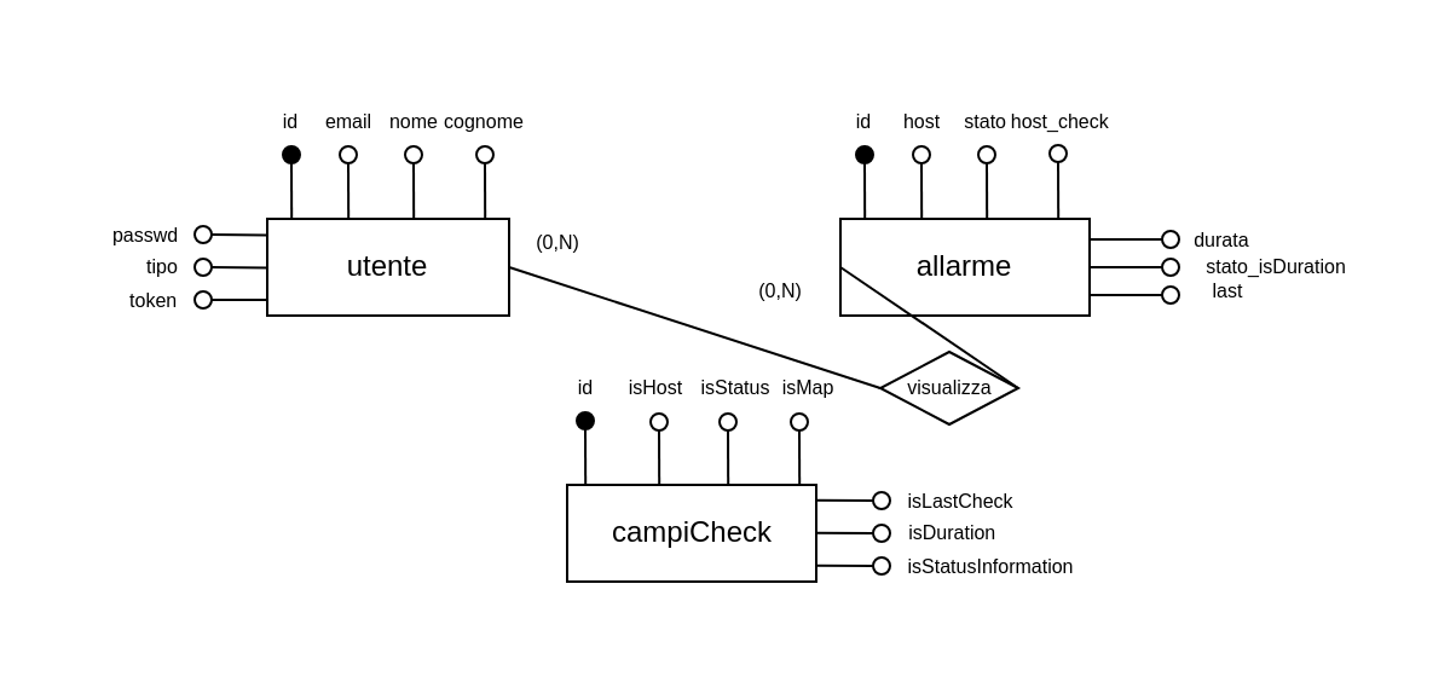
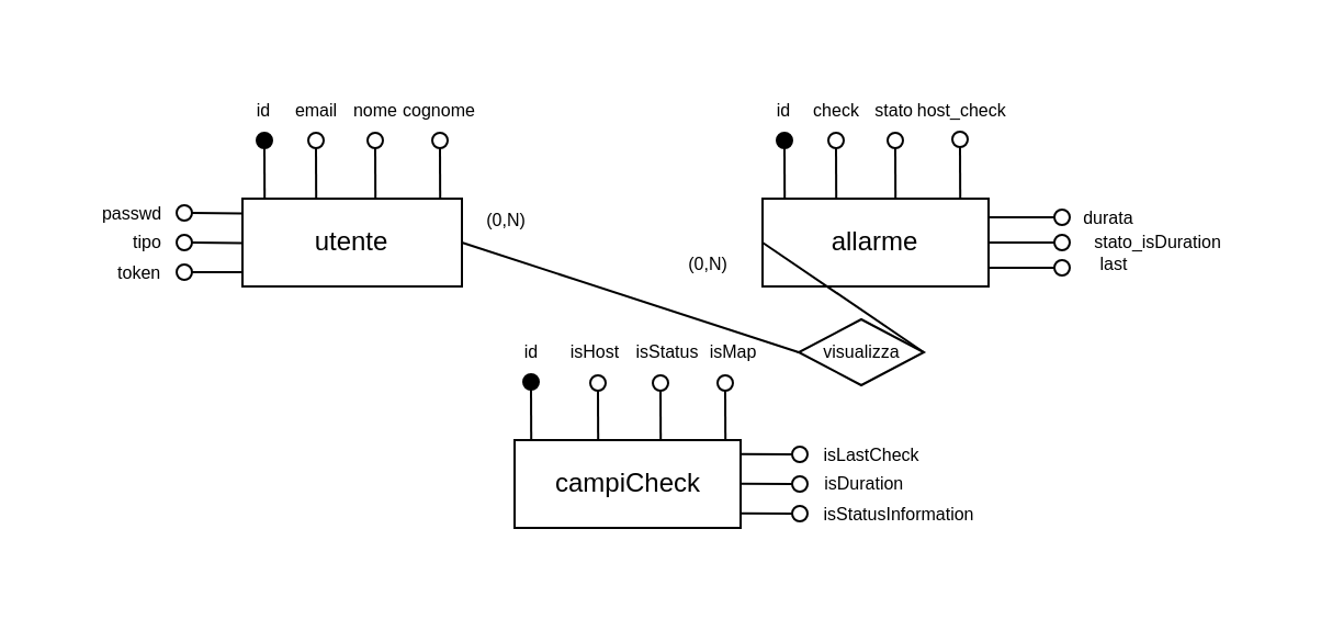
  <mxCell id="0" />
  <mxCell id="1" parent="0" />
  <mxCell id="2" value="" style="rounded=0;whiteSpace=wrap;html=1;fontSize=8;fillColor=#FFFFFF;fontColor=#FFFFFF;strokeColor=#FFFFFF;" vertex="1" parent="1"><mxGeometry x="20" y="20" width="560" height="240" as="geometry" /></mxCell>
  <mxCell id="3" value="" style="rounded=0;whiteSpace=wrap;html=1;" vertex="1" parent="1"><mxGeometry x="234" y="200" width="103" height="40" as="geometry" /></mxCell>
  <mxCell id="4" value="campiCheck" style="text;html=1;strokeColor=none;fillColor=none;align=center;verticalAlign=middle;whiteSpace=wrap;rounded=0;" vertex="1" parent="1"><mxGeometry x="265.5" y="210" width="40" height="20" as="geometry" /></mxCell>
  <mxCell id="5" value="" style="rounded=0;whiteSpace=wrap;html=1;" vertex="1" parent="1"><mxGeometry x="110" y="90" width="100" height="40" as="geometry" /></mxCell>
  <mxCell id="6" value="utente" style="text;html=1;strokeColor=none;fillColor=none;align=center;verticalAlign=middle;whiteSpace=wrap;rounded=0;" vertex="1" parent="1"><mxGeometry x="140" y="100" width="40" height="20" as="geometry" /></mxCell>
  <mxCell id="7" value="" style="endArrow=none;html=1;entryX=0.5;entryY=1;entryDx=0;entryDy=0;exitX=0.03;exitY=0;exitDx=0;exitDy=0;exitPerimeter=0;" edge="1" parent="1" target="8"><mxGeometry width="50" height="50" relative="1" as="geometry"><mxPoint x="120.1" y="90" as="sourcePoint" /><mxPoint x="126.5" y="30" as="targetPoint" /></mxGeometry></mxCell>
  <mxCell id="8" value="" style="ellipse;whiteSpace=wrap;html=1;aspect=fixed;fontSize=10;fillColor=#000000;" vertex="1" parent="1"><mxGeometry x="116.5" y="60" width="7" height="7" as="geometry" /></mxCell>
  <mxCell id="9" value="" style="endArrow=none;html=1;entryX=0.5;entryY=1;entryDx=0;entryDy=0;exitX=0.03;exitY=0;exitDx=0;exitDy=0;exitPerimeter=0;" edge="1" parent="1" target="10"><mxGeometry width="50" height="50" relative="1" as="geometry"><mxPoint x="143.6" y="90" as="sourcePoint" /><mxPoint x="150" y="30" as="targetPoint" /></mxGeometry></mxCell>
  <mxCell id="10" value="" style="ellipse;whiteSpace=wrap;html=1;aspect=fixed;fontSize=10;" vertex="1" parent="1"><mxGeometry x="140" y="60" width="7" height="7" as="geometry" /></mxCell>
  <mxCell id="11" value="" style="endArrow=none;html=1;entryX=0.5;entryY=1;entryDx=0;entryDy=0;exitX=0.03;exitY=0;exitDx=0;exitDy=0;exitPerimeter=0;" edge="1" parent="1" target="12"><mxGeometry width="50" height="50" relative="1" as="geometry"><mxPoint x="170.6" y="90" as="sourcePoint" /><mxPoint x="177" y="30" as="targetPoint" /></mxGeometry></mxCell>
  <mxCell id="12" value="" style="ellipse;whiteSpace=wrap;html=1;aspect=fixed;fontSize=10;" vertex="1" parent="1"><mxGeometry x="167" y="60" width="7" height="7" as="geometry" /></mxCell>
  <mxCell id="13" value="" style="endArrow=none;html=1;entryX=0.5;entryY=1;entryDx=0;entryDy=0;exitX=0.03;exitY=0;exitDx=0;exitDy=0;exitPerimeter=0;" edge="1" parent="1" target="14"><mxGeometry width="50" height="50" relative="1" as="geometry"><mxPoint x="200.1" y="90" as="sourcePoint" /><mxPoint x="206.5" y="30" as="targetPoint" /></mxGeometry></mxCell>
  <mxCell id="14" value="" style="ellipse;whiteSpace=wrap;html=1;aspect=fixed;fontSize=10;" vertex="1" parent="1"><mxGeometry x="196.5" y="60" width="7" height="7" as="geometry" /></mxCell>
  <mxCell id="15" value="id" style="text;html=1;strokeColor=none;fillColor=none;align=center;verticalAlign=middle;whiteSpace=wrap;rounded=0;fontSize=8;" vertex="1" parent="1"><mxGeometry x="100" y="40" width="40" height="20" as="geometry" /></mxCell>
  <mxCell id="16" value="email" style="text;html=1;strokeColor=none;fillColor=none;align=center;verticalAlign=middle;whiteSpace=wrap;rounded=0;fontSize=8;" vertex="1" parent="1"><mxGeometry x="123.5" y="40" width="40" height="20" as="geometry" /></mxCell>
  <mxCell id="17" value="nome" style="text;html=1;strokeColor=none;fillColor=none;align=center;verticalAlign=middle;whiteSpace=wrap;rounded=0;fontSize=8;" vertex="1" parent="1"><mxGeometry x="150.5" y="40" width="40" height="20" as="geometry" /></mxCell>
  <mxCell id="18" value="cognome" style="text;html=1;strokeColor=none;fillColor=none;align=center;verticalAlign=middle;whiteSpace=wrap;rounded=0;fontSize=8;" vertex="1" parent="1"><mxGeometry x="180" y="40" width="40" height="20" as="geometry" /></mxCell>
  <mxCell id="19" value="" style="endArrow=none;html=1;fontSize=8;entryX=-0.002;entryY=0.168;entryDx=0;entryDy=0;entryPerimeter=0;exitX=1;exitY=0.5;exitDx=0;exitDy=0;" edge="1" parent="1" source="20" target="5"><mxGeometry width="50" height="50" relative="1" as="geometry"><mxPoint x="80" y="98" as="sourcePoint" /><mxPoint x="110" y="96.84" as="targetPoint" /></mxGeometry></mxCell>
  <mxCell id="20" value="" style="ellipse;whiteSpace=wrap;html=1;aspect=fixed;fontSize=10;" vertex="1" parent="1"><mxGeometry x="80" y="93" width="7" height="7" as="geometry" /></mxCell>
  <mxCell id="21" value="" style="endArrow=none;html=1;fontSize=8;entryX=-0.002;entryY=0.168;entryDx=0;entryDy=0;entryPerimeter=0;exitX=1;exitY=0.5;exitDx=0;exitDy=0;" edge="1" parent="1" source="22"><mxGeometry width="50" height="50" relative="1" as="geometry"><mxPoint x="80.2" y="111.5" as="sourcePoint" /><mxPoint x="110" y="110.22" as="targetPoint" /></mxGeometry></mxCell>
  <mxCell id="22" value="" style="ellipse;whiteSpace=wrap;html=1;aspect=fixed;fontSize=10;" vertex="1" parent="1"><mxGeometry x="80" y="106.5" width="7" height="7" as="geometry" /></mxCell>
  <mxCell id="23" value="" style="endArrow=none;html=1;fontSize=8;entryX=-0.004;entryY=0.837;entryDx=0;entryDy=0;entryPerimeter=0;exitX=1;exitY=0.5;exitDx=0;exitDy=0;" edge="1" parent="1" source="24" target="5"><mxGeometry width="50" height="50" relative="1" as="geometry"><mxPoint x="80.2" y="125" as="sourcePoint" /><mxPoint x="110" y="123.72" as="targetPoint" /></mxGeometry></mxCell>
  <mxCell id="24" value="" style="ellipse;whiteSpace=wrap;html=1;aspect=fixed;fontSize=10;" vertex="1" parent="1"><mxGeometry x="80" y="120" width="7" height="7" as="geometry" /></mxCell>
  <mxCell id="25" value="passwd" style="text;html=1;strokeColor=none;fillColor=none;align=center;verticalAlign=middle;whiteSpace=wrap;rounded=0;fontSize=8;" vertex="1" parent="1"><mxGeometry x="40" y="86.5" width="40" height="20" as="geometry" /></mxCell>
  <mxCell id="26" value="tipo" style="text;html=1;strokeColor=none;fillColor=none;align=center;verticalAlign=middle;whiteSpace=wrap;rounded=0;fontSize=8;" vertex="1" parent="1"><mxGeometry x="47" y="100" width="40" height="20" as="geometry" /></mxCell>
  <mxCell id="27" value="&amp;nbsp; &amp;nbsp;token" style="text;html=1;strokeColor=none;fillColor=none;align=center;verticalAlign=middle;whiteSpace=wrap;rounded=0;fontSize=8;" vertex="1" parent="1"><mxGeometry x="40" y="113.5" width="40" height="20" as="geometry" /></mxCell>
  <mxCell id="28" value="" style="rounded=0;whiteSpace=wrap;html=1;" vertex="1" parent="1"><mxGeometry x="347" y="90" width="103" height="40" as="geometry" /></mxCell>
  <mxCell id="29" value="allarme" style="text;html=1;strokeColor=none;fillColor=none;align=center;verticalAlign=middle;whiteSpace=wrap;rounded=0;" vertex="1" parent="1"><mxGeometry x="377" y="100" width="43" height="20" as="geometry" /></mxCell>
  <mxCell id="30" value="" style="endArrow=none;html=1;entryX=0.5;entryY=1;entryDx=0;entryDy=0;exitX=0.03;exitY=0;exitDx=0;exitDy=0;exitPerimeter=0;" edge="1" parent="1" target="31"><mxGeometry width="50" height="50" relative="1" as="geometry"><mxPoint x="357.1" y="90" as="sourcePoint" /><mxPoint x="363.5" y="30" as="targetPoint" /></mxGeometry></mxCell>
  <mxCell id="31" value="" style="ellipse;whiteSpace=wrap;html=1;aspect=fixed;fontSize=10;fillColor=#000000;" vertex="1" parent="1"><mxGeometry x="353.5" y="60" width="7" height="7" as="geometry" /></mxCell>
  <mxCell id="32" value="" style="endArrow=none;html=1;entryX=0.5;entryY=1;entryDx=0;entryDy=0;exitX=0.03;exitY=0;exitDx=0;exitDy=0;exitPerimeter=0;" edge="1" parent="1" target="33"><mxGeometry width="50" height="50" relative="1" as="geometry"><mxPoint x="380.6" y="90" as="sourcePoint" /><mxPoint x="387" y="30" as="targetPoint" /></mxGeometry></mxCell>
  <mxCell id="33" value="" style="ellipse;whiteSpace=wrap;html=1;aspect=fixed;fontSize=10;" vertex="1" parent="1"><mxGeometry x="377" y="60" width="7" height="7" as="geometry" /></mxCell>
  <mxCell id="34" value="" style="endArrow=none;html=1;entryX=0.5;entryY=1;entryDx=0;entryDy=0;exitX=0.03;exitY=0;exitDx=0;exitDy=0;exitPerimeter=0;" edge="1" parent="1" target="35"><mxGeometry width="50" height="50" relative="1" as="geometry"><mxPoint x="407.6" y="90" as="sourcePoint" /><mxPoint x="414" y="30" as="targetPoint" /></mxGeometry></mxCell>
  <mxCell id="35" value="" style="ellipse;whiteSpace=wrap;html=1;aspect=fixed;fontSize=10;" vertex="1" parent="1"><mxGeometry x="404" y="60" width="7" height="7" as="geometry" /></mxCell>
  <mxCell id="36" value="" style="endArrow=none;html=1;entryX=0.5;entryY=1;entryDx=0;entryDy=0;exitX=0.03;exitY=0;exitDx=0;exitDy=0;exitPerimeter=0;" edge="1" parent="1" target="37"><mxGeometry width="50" height="50" relative="1" as="geometry"><mxPoint x="437.1" y="89.5" as="sourcePoint" /><mxPoint x="443.5" y="29.5" as="targetPoint" /></mxGeometry></mxCell>
  <mxCell id="37" value="" style="ellipse;whiteSpace=wrap;html=1;aspect=fixed;fontSize=10;" vertex="1" parent="1"><mxGeometry x="433.5" y="59.5" width="7" height="7" as="geometry" /></mxCell>
  <mxCell id="38" value="id" style="text;html=1;strokeColor=none;fillColor=none;align=center;verticalAlign=middle;whiteSpace=wrap;rounded=0;fontSize=8;" vertex="1" parent="1"><mxGeometry x="337" y="40" width="40" height="20" as="geometry" /></mxCell>
- <mxCell id="39" value="host" style="text;html=1;strokeColor=none;fillColor=none;align=center;verticalAlign=middle;whiteSpace=wrap;rounded=0;fontSize=8;" vertex="1" parent="1"><mxGeometry x="360.5" y="40" width="40" height="20" as="geometry" /></mxCell>
+ <mxCell id="39" value="check" style="text;html=1;strokeColor=none;fillColor=none;align=center;verticalAlign=middle;whiteSpace=wrap;rounded=0;fontSize=8;" vertex="1" parent="1"><mxGeometry x="360.5" y="40" width="40" height="20" as="geometry" /></mxCell>
  <mxCell id="40" value="&amp;nbsp; &amp;nbsp;stato" style="text;html=1;strokeColor=none;fillColor=none;align=center;verticalAlign=middle;whiteSpace=wrap;rounded=0;fontSize=8;" vertex="1" parent="1"><mxGeometry x="384" y="40" width="40" height="20" as="geometry" /></mxCell>
  <mxCell id="41" value="&amp;nbsp;host_check" style="text;html=1;strokeColor=none;fillColor=none;align=center;verticalAlign=middle;whiteSpace=wrap;rounded=0;fontSize=8;" vertex="1" parent="1"><mxGeometry x="417" y="40" width="40" height="20" as="geometry" /></mxCell>
  <mxCell id="42" value="visualizza" style="rhombus;whiteSpace=wrap;html=1;fontSize=8;fillColor=#FFFFFF;" vertex="1" parent="1"><mxGeometry x="363.5" y="145" width="57" height="30" as="geometry" /></mxCell>
  <mxCell id="43" value="" style="endArrow=none;html=1;fontSize=8;entryX=0;entryY=0.5;entryDx=0;entryDy=0;" edge="1" parent="1" target="42"><mxGeometry width="50" height="50" relative="1" as="geometry"><mxPoint x="210" y="110" as="sourcePoint" /><mxPoint x="140" y="200" as="targetPoint" /></mxGeometry></mxCell>
  <mxCell id="44" value="" style="endArrow=none;html=1;fontSize=8;entryX=1;entryY=0.5;entryDx=0;entryDy=0;exitX=0;exitY=0.5;exitDx=0;exitDy=0;" edge="1" parent="1" source="28" target="42"><mxGeometry width="50" height="50" relative="1" as="geometry"><mxPoint x="330" y="130" as="sourcePoint" /><mxPoint x="310" y="140" as="targetPoint" /></mxGeometry></mxCell>
  <mxCell id="45" value="(0,N)" style="text;html=1;align=center;verticalAlign=middle;resizable=0;points=[];autosize=1;strokeColor=none;fontSize=8;" vertex="1" parent="1"><mxGeometry x="215" y="90" width="30" height="20" as="geometry" /></mxCell>
  <mxCell id="46" value="(0,N)" style="text;html=1;align=center;verticalAlign=middle;resizable=0;points=[];autosize=1;strokeColor=none;fontSize=8;" vertex="1" parent="1"><mxGeometry x="307" y="110" width="30" height="20" as="geometry" /></mxCell>
  <mxCell id="47" value="" style="endArrow=none;html=1;fontSize=8;exitX=1;exitY=0.25;exitDx=0;exitDy=0;" edge="1" parent="1"><mxGeometry width="50" height="50" relative="1" as="geometry"><mxPoint x="450" y="98.5" as="sourcePoint" /><mxPoint x="480" y="98.5" as="targetPoint" /></mxGeometry></mxCell>
  <mxCell id="48" value="" style="ellipse;whiteSpace=wrap;html=1;aspect=fixed;fontSize=10;" vertex="1" parent="1"><mxGeometry x="480" y="95" width="7" height="7" as="geometry" /></mxCell>
  <mxCell id="49" value="" style="endArrow=none;html=1;fontSize=8;exitX=1;exitY=0.25;exitDx=0;exitDy=0;" edge="1" parent="1"><mxGeometry width="50" height="50" relative="1" as="geometry"><mxPoint x="450" y="110" as="sourcePoint" /><mxPoint x="480" y="110" as="targetPoint" /></mxGeometry></mxCell>
  <mxCell id="50" value="" style="ellipse;whiteSpace=wrap;html=1;aspect=fixed;fontSize=10;" vertex="1" parent="1"><mxGeometry x="480" y="106.5" width="7" height="7" as="geometry" /></mxCell>
  <mxCell id="51" value="" style="endArrow=none;html=1;fontSize=8;exitX=1;exitY=0.25;exitDx=0;exitDy=0;" edge="1" parent="1"><mxGeometry width="50" height="50" relative="1" as="geometry"><mxPoint x="450" y="121.5" as="sourcePoint" /><mxPoint x="480" y="121.5" as="targetPoint" /></mxGeometry></mxCell>
  <mxCell id="52" value="" style="ellipse;whiteSpace=wrap;html=1;aspect=fixed;fontSize=10;" vertex="1" parent="1"><mxGeometry x="480" y="118" width="7" height="7" as="geometry" /></mxCell>
  <mxCell id="53" value="&amp;nbsp; &amp;nbsp; durata" style="text;html=1;align=center;verticalAlign=middle;resizable=0;points=[];autosize=1;strokeColor=none;fontSize=8;" vertex="1" parent="1"><mxGeometry x="475" y="88.5" width="50" height="20" as="geometry" /></mxCell>
  <mxCell id="54" value="stato_isDuration" style="text;html=1;align=center;verticalAlign=middle;resizable=0;points=[];autosize=1;strokeColor=none;fontSize=8;" vertex="1" parent="1"><mxGeometry x="487" y="100" width="80" height="20" as="geometry" /></mxCell>
  <mxCell id="55" value="last" style="text;html=1;align=center;verticalAlign=middle;resizable=0;points=[];autosize=1;strokeColor=none;fontSize=8;" vertex="1" parent="1"><mxGeometry x="487" y="110" width="40" height="20" as="geometry" /></mxCell>
  <mxCell id="56" value="" style="endArrow=none;html=1;entryX=0.5;entryY=1;entryDx=0;entryDy=0;exitX=0.03;exitY=0;exitDx=0;exitDy=0;exitPerimeter=0;" edge="1" parent="1" target="57"><mxGeometry width="50" height="50" relative="1" as="geometry"><mxPoint x="241.6" y="200" as="sourcePoint" /><mxPoint x="248" y="140" as="targetPoint" /></mxGeometry></mxCell>
  <mxCell id="57" value="" style="ellipse;whiteSpace=wrap;html=1;aspect=fixed;fontSize=10;fillColor=#000000;" vertex="1" parent="1"><mxGeometry x="238" y="170" width="7" height="7" as="geometry" /></mxCell>
  <mxCell id="58" value="" style="endArrow=none;html=1;entryX=0.5;entryY=1;entryDx=0;entryDy=0;exitX=0.03;exitY=0;exitDx=0;exitDy=0;exitPerimeter=0;" edge="1" parent="1" target="59"><mxGeometry width="50" height="50" relative="1" as="geometry"><mxPoint x="272.1" y="200.5" as="sourcePoint" /><mxPoint x="278.5" y="140.5" as="targetPoint" /></mxGeometry></mxCell>
  <mxCell id="59" value="" style="ellipse;whiteSpace=wrap;html=1;aspect=fixed;fontSize=10;" vertex="1" parent="1"><mxGeometry x="268.5" y="170.5" width="7" height="7" as="geometry" /></mxCell>
  <mxCell id="60" value="" style="endArrow=none;html=1;entryX=0.5;entryY=1;entryDx=0;entryDy=0;exitX=0.03;exitY=0;exitDx=0;exitDy=0;exitPerimeter=0;" edge="1" parent="1" target="61"><mxGeometry width="50" height="50" relative="1" as="geometry"><mxPoint x="300.6" y="200.5" as="sourcePoint" /><mxPoint x="307" y="140.5" as="targetPoint" /></mxGeometry></mxCell>
  <mxCell id="61" value="" style="ellipse;whiteSpace=wrap;html=1;aspect=fixed;fontSize=10;" vertex="1" parent="1"><mxGeometry x="297" y="170.5" width="7" height="7" as="geometry" /></mxCell>
  <mxCell id="62" value="" style="endArrow=none;html=1;entryX=0;entryY=0.5;entryDx=0;entryDy=0;exitX=0.998;exitY=0.16;exitDx=0;exitDy=0;exitPerimeter=0;" edge="1" parent="1" target="63" source="3"><mxGeometry width="50" height="50" relative="1" as="geometry"><mxPoint x="380.6" y="199.5" as="sourcePoint" /><mxPoint x="387" y="139.5" as="targetPoint" /></mxGeometry></mxCell>
  <mxCell id="63" value="" style="ellipse;whiteSpace=wrap;html=1;aspect=fixed;fontSize=10;" vertex="1" parent="1"><mxGeometry x="360.5" y="203" width="7" height="7" as="geometry" /></mxCell>
  <mxCell id="64" value="id" style="text;html=1;strokeColor=none;fillColor=none;align=center;verticalAlign=middle;whiteSpace=wrap;rounded=0;fontSize=8;" vertex="1" parent="1"><mxGeometry x="221.5" y="150" width="40" height="20" as="geometry" /></mxCell>
  <mxCell id="65" value="isHost" style="text;html=1;strokeColor=none;fillColor=none;align=center;verticalAlign=middle;whiteSpace=wrap;rounded=0;fontSize=8;" vertex="1" parent="1"><mxGeometry x="250.5" y="150" width="40" height="20" as="geometry" /></mxCell>
  <mxCell id="66" value="isStatus" style="text;html=1;strokeColor=none;fillColor=none;align=center;verticalAlign=middle;whiteSpace=wrap;rounded=0;fontSize=8;" vertex="1" parent="1"><mxGeometry x="284" y="150" width="40" height="20" as="geometry" /></mxCell>
  <mxCell id="67" value="isLastCheck" style="text;html=1;strokeColor=none;fillColor=none;align=center;verticalAlign=middle;whiteSpace=wrap;rounded=0;fontSize=8;" vertex="1" parent="1"><mxGeometry x="377" y="196.5" width="40" height="20" as="geometry" /></mxCell>
  <mxCell id="68" value="" style="endArrow=none;html=1;entryX=0;entryY=0.5;entryDx=0;entryDy=0;exitX=0.998;exitY=0.16;exitDx=0;exitDy=0;exitPerimeter=0;" edge="1" parent="1" target="69"><mxGeometry width="50" height="50" relative="1" as="geometry"><mxPoint x="336.794" y="219.9" as="sourcePoint" /><mxPoint x="387" y="153" as="targetPoint" /></mxGeometry></mxCell>
  <mxCell id="69" value="" style="ellipse;whiteSpace=wrap;html=1;aspect=fixed;fontSize=10;" vertex="1" parent="1"><mxGeometry x="360.5" y="216.5" width="7" height="7" as="geometry" /></mxCell>
  <mxCell id="70" value="&amp;nbsp;isDuration" style="text;html=1;strokeColor=none;fillColor=none;align=center;verticalAlign=middle;whiteSpace=wrap;rounded=0;fontSize=8;" vertex="1" parent="1"><mxGeometry x="367.5" y="210" width="49" height="20" as="geometry" /></mxCell>
  <mxCell id="71" value="" style="endArrow=none;html=1;entryX=0;entryY=0.5;entryDx=0;entryDy=0;exitX=0.998;exitY=0.16;exitDx=0;exitDy=0;exitPerimeter=0;" edge="1" parent="1" target="72"><mxGeometry width="50" height="50" relative="1" as="geometry"><mxPoint x="336.794" y="233.4" as="sourcePoint" /><mxPoint x="387" y="166.5" as="targetPoint" /></mxGeometry></mxCell>
  <mxCell id="72" value="" style="ellipse;whiteSpace=wrap;html=1;aspect=fixed;fontSize=10;" vertex="1" parent="1"><mxGeometry x="360.5" y="230" width="7" height="7" as="geometry" /></mxCell>
  <mxCell id="73" value="isStatusInformation" style="text;html=1;strokeColor=none;fillColor=none;align=center;verticalAlign=middle;whiteSpace=wrap;rounded=0;fontSize=8;" vertex="1" parent="1"><mxGeometry x="384.5" y="223.5" width="49" height="20" as="geometry" /></mxCell>
  <mxCell id="74" value="" style="endArrow=none;html=1;entryX=0.5;entryY=1;entryDx=0;entryDy=0;exitX=0.03;exitY=0;exitDx=0;exitDy=0;exitPerimeter=0;" edge="1" parent="1" target="75"><mxGeometry width="50" height="50" relative="1" as="geometry"><mxPoint x="330.1" y="200.5" as="sourcePoint" /><mxPoint x="336.5" y="140.5" as="targetPoint" /></mxGeometry></mxCell>
  <mxCell id="75" value="" style="ellipse;whiteSpace=wrap;html=1;aspect=fixed;fontSize=10;" vertex="1" parent="1"><mxGeometry x="326.5" y="170.5" width="7" height="7" as="geometry" /></mxCell>
  <mxCell id="76" value="isMap" style="text;html=1;strokeColor=none;fillColor=none;align=center;verticalAlign=middle;whiteSpace=wrap;rounded=0;fontSize=8;" vertex="1" parent="1"><mxGeometry x="313.5" y="150" width="40" height="20" as="geometry" /></mxCell>
